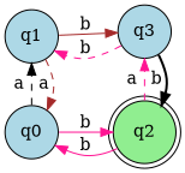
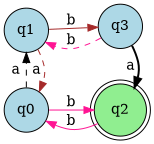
  digraph {
    rankdir=LR
    node [fillcolor=lightblue shape=circle style=filled]
    edge [color=deeppink style=dashed]
    n1 [label=q0]
    n2 [label=q1]
    n3 [fillcolor=lightgreen label=q2 shape=doublecircle]
    n4 [label=q3]
    subgraph sub_1 {
      rank=same
      n1
      n2
    }
    subgraph sub_2 {
      rank=same
      n3
      n4
    }
    n1 -> n2 [color=black label=a]
    n1 -> n3 [label=b style=solid]
    n2 -> n1 [color=brown label=a]
    n2 -> n4 [color=brown label=b style=solid]
    n3 -> n1 [label=b style=solid]
-   n3 -> n4 [label=a]
    n4 -> n2 [label=b]
-   n4 -> n3 [color=black label=b style=bold]
+   n4 -> n3 [color=black label=a style=bold]
  }
